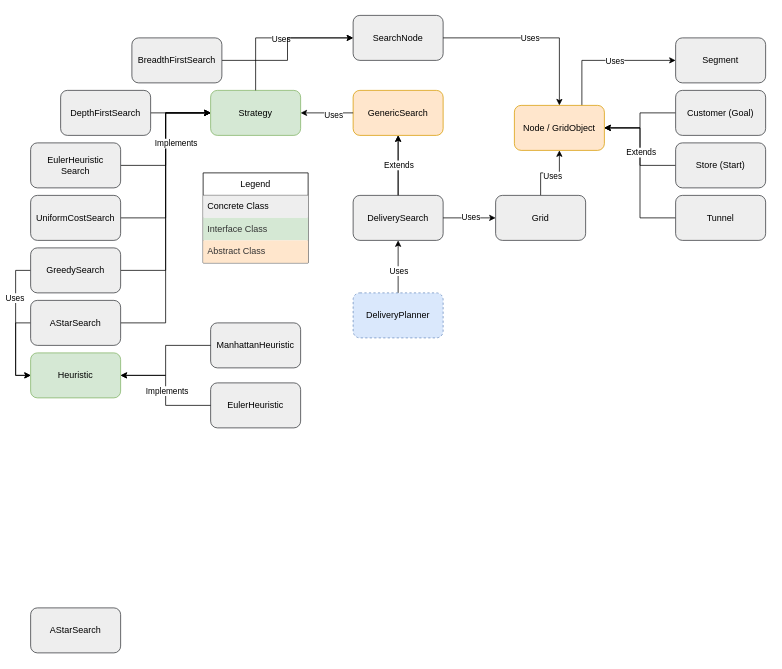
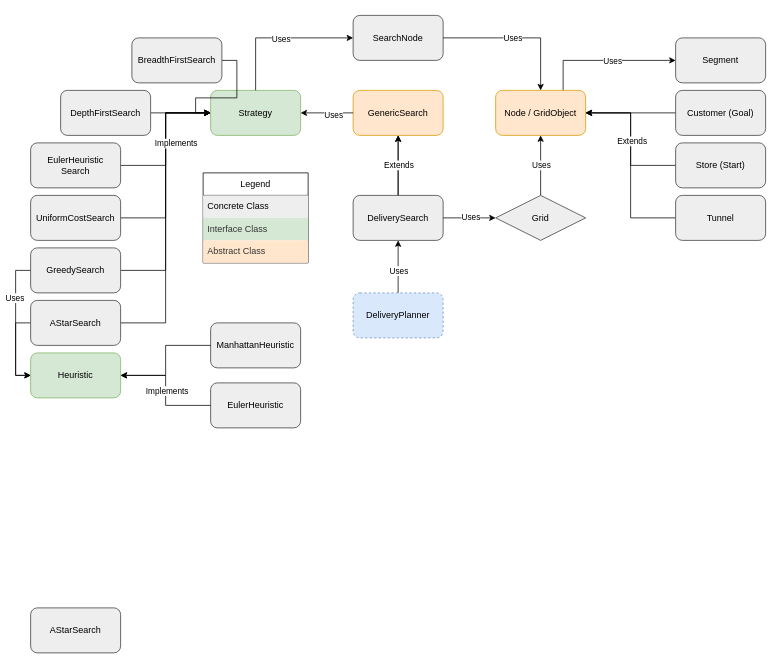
  <mxCell id="0" />
  <mxCell id="1" parent="0" />
  <mxCell id="2" value="" style="edgeStyle=orthogonalEdgeStyle;rounded=0;orthogonalLoop=1;jettySize=auto;html=1;" parent="1" source="3" target="6" edge="1"><mxGeometry relative="1" as="geometry" /></mxCell>
  <mxCell id="3" value="DeliverySearch" style="rounded=1;whiteSpace=wrap;html=1;fillColor=#eeeeee;strokeColor=#36393d;" parent="1" vertex="1"><mxGeometry x="470" y="260" width="120" height="60" as="geometry" /></mxCell>
  <mxCell id="4" style="edgeStyle=orthogonalEdgeStyle;rounded=0;orthogonalLoop=1;jettySize=auto;html=1;exitX=0.5;exitY=0;exitDx=0;exitDy=0;" parent="1" source="3" target="6" edge="1"><mxGeometry relative="1" as="geometry" /></mxCell>
  <mxCell id="5" value="Extends" style="edgeLabel;html=1;align=center;verticalAlign=middle;resizable=0;points=[];" parent="4" vertex="1" connectable="0"><mxGeometry x="-0.261" y="1" relative="1" as="geometry"><mxPoint x="1" y="-11" as="offset" /></mxGeometry></mxCell>
  <mxCell id="6" value="GenericSearch" style="rounded=1;whiteSpace=wrap;html=1;fillColor=#FFE6CC;strokeColor=#d79b00;" parent="1" vertex="1"><mxGeometry x="470" y="120" width="120" height="60" as="geometry" /></mxCell>
  <mxCell id="7" style="edgeStyle=orthogonalEdgeStyle;rounded=0;orthogonalLoop=1;jettySize=auto;html=1;exitX=0;exitY=0.5;exitDx=0;exitDy=0;" parent="1" source="6" target="9" edge="1"><mxGeometry relative="1" as="geometry" /></mxCell>
  <mxCell id="8" value="Uses" style="edgeLabel;html=1;align=center;verticalAlign=middle;resizable=0;points=[];" parent="7" vertex="1" connectable="0"><mxGeometry x="-0.141" y="1" relative="1" as="geometry"><mxPoint x="3" y="1" as="offset" /></mxGeometry></mxCell>
  <mxCell id="9" value="Strategy" style="rounded=1;whiteSpace=wrap;html=1;fillColor=#D5E8D4;strokeColor=#82B366;" parent="1" vertex="1"><mxGeometry x="280" y="120" width="120" height="60" as="geometry" /></mxCell>
  <mxCell id="10" style="edgeStyle=orthogonalEdgeStyle;rounded=0;orthogonalLoop=1;jettySize=auto;html=1;exitX=0.5;exitY=0;exitDx=0;exitDy=0;entryX=0;entryY=0.5;entryDx=0;entryDy=0;" parent="1" source="9" target="51" edge="1"><mxGeometry relative="1" as="geometry" /></mxCell>
  <mxCell id="11" value="Uses" style="edgeLabel;html=1;align=center;verticalAlign=middle;resizable=0;points=[];" parent="10" vertex="1" connectable="0"><mxGeometry x="0.012" y="-1" relative="1" as="geometry"><mxPoint x="2" as="offset" /></mxGeometry></mxCell>
  <mxCell id="12" style="edgeStyle=orthogonalEdgeStyle;rounded=0;orthogonalLoop=1;jettySize=auto;html=1;exitX=0;exitY=0.5;exitDx=0;exitDy=0;entryX=0.75;entryY=0;entryDx=0;entryDy=0;startArrow=classic;startFill=1;endArrow=none;endFill=0;" parent="1" source="36" target="14" edge="1"><mxGeometry relative="1" as="geometry" /></mxCell>
  <mxCell id="13" value="Uses" style="edgeLabel;html=1;align=center;verticalAlign=middle;resizable=0;points=[];" parent="12" vertex="1" connectable="0"><mxGeometry x="0.168" y="-1" relative="1" as="geometry"><mxPoint x="26" y="1" as="offset" /></mxGeometry></mxCell>
- <mxCell id="14" value="Node / GridObject" style="rounded=1;whiteSpace=wrap;html=1;fillColor=#ffe6cc;strokeColor=#d79b00;" parent="1" vertex="1"><mxGeometry x="685" y="140" width="120" height="60" as="geometry" /></mxCell>
+ <mxCell id="14" value="Node / GridObject" style="rounded=1;whiteSpace=wrap;html=1;fillColor=#ffe6cc;strokeColor=#d79b00;" parent="1" vertex="1"><mxGeometry x="660" y="120" width="120" height="60" as="geometry" /></mxCell>
  <mxCell id="15" style="edgeStyle=orthogonalEdgeStyle;rounded=0;orthogonalLoop=1;jettySize=auto;html=1;exitX=1;exitY=0.5;exitDx=0;exitDy=0;entryX=0;entryY=0.5;entryDx=0;entryDy=0;" parent="1" source="3" target="19" edge="1"><mxGeometry relative="1" as="geometry" /></mxCell>
  <mxCell id="16" value="Uses" style="edgeLabel;html=1;align=center;verticalAlign=middle;resizable=0;points=[];" parent="15" vertex="1" connectable="0"><mxGeometry x="0.038" y="1" relative="1" as="geometry"><mxPoint y="-1" as="offset" /></mxGeometry></mxCell>
  <mxCell id="17" style="edgeStyle=orthogonalEdgeStyle;rounded=0;orthogonalLoop=1;jettySize=auto;html=1;exitX=0.5;exitY=0;exitDx=0;exitDy=0;" parent="1" source="19" target="14" edge="1"><mxGeometry relative="1" as="geometry" /></mxCell>
  <mxCell id="18" value="Uses" style="edgeLabel;html=1;align=center;verticalAlign=middle;resizable=0;points=[];" parent="17" vertex="1" connectable="0"><mxGeometry x="0.094" y="-1" relative="1" as="geometry"><mxPoint x="-1" y="3" as="offset" /></mxGeometry></mxCell>
- <mxCell id="19" value="Grid" style="rounded=1;whiteSpace=wrap;html=1;fillColor=#eeeeee;strokeColor=#36393d;" parent="1" vertex="1"><mxGeometry x="660" y="260" width="120" height="60" as="geometry" /></mxCell>
- <mxCell id="20" style="edgeStyle=orthogonalEdgeStyle;rounded=0;orthogonalLoop=1;jettySize=auto;html=1;exitX=1;exitY=0.5;exitDx=0;exitDy=0;" parent="1" source="21" target="51" edge="1"><mxGeometry relative="1" as="geometry" /></mxCell>
+ <mxCell id="19" value="Grid" style="rhombus;whiteSpace=wrap;html=1;fillColor=#eeeeee;strokeColor=#36393d;" parent="1" vertex="1"><mxGeometry x="660" y="260" width="120" height="60" as="geometry" /></mxCell>
+ <mxCell id="20" style="edgeStyle=orthogonalEdgeStyle;rounded=0;orthogonalLoop=1;jettySize=auto;html=1;exitX=1;exitY=0.5;exitDx=0;exitDy=0;entryX=0;entryY=0.5;entryDx=0;entryDy=0;" parent="1" source="21" target="9" edge="1"><mxGeometry relative="1" as="geometry" /></mxCell>
  <mxCell id="21" value="BreadthFirstSearch" style="rounded=1;whiteSpace=wrap;html=1;fillColor=#eeeeee;strokeColor=#36393d;" parent="1" vertex="1"><mxGeometry x="175" y="50" width="120" height="60" as="geometry" /></mxCell>
  <mxCell id="22" style="edgeStyle=orthogonalEdgeStyle;rounded=0;orthogonalLoop=1;jettySize=auto;html=1;exitX=1;exitY=0.5;exitDx=0;exitDy=0;entryX=0;entryY=0.5;entryDx=0;entryDy=0;" parent="1" source="23" target="9" edge="1"><mxGeometry relative="1" as="geometry" /></mxCell>
  <mxCell id="23" value="DepthFirstSearch" style="rounded=1;whiteSpace=wrap;html=1;fillColor=#eeeeee;strokeColor=#36393d;" parent="1" vertex="1"><mxGeometry x="80" y="120" width="120" height="60" as="geometry" /></mxCell>
  <mxCell id="24" style="edgeStyle=orthogonalEdgeStyle;rounded=0;orthogonalLoop=1;jettySize=auto;html=1;exitX=1;exitY=0.5;exitDx=0;exitDy=0;entryX=0;entryY=0.5;entryDx=0;entryDy=0;" parent="1" source="25" target="9" edge="1"><mxGeometry relative="1" as="geometry" /></mxCell>
  <mxCell id="25" value="EulerHeuristic&lt;div&gt;Search&lt;/div&gt;" style="rounded=1;whiteSpace=wrap;html=1;fillColor=#eeeeee;strokeColor=#36393d;" parent="1" vertex="1"><mxGeometry x="40" y="190" width="120" height="60" as="geometry" /></mxCell>
  <mxCell id="26" style="edgeStyle=orthogonalEdgeStyle;rounded=0;orthogonalLoop=1;jettySize=auto;html=1;exitX=1;exitY=0.5;exitDx=0;exitDy=0;entryX=0;entryY=0.5;entryDx=0;entryDy=0;" parent="1" source="27" target="9" edge="1"><mxGeometry relative="1" as="geometry" /></mxCell>
  <mxCell id="27" value="UniformCostSearch" style="rounded=1;whiteSpace=wrap;html=1;fillColor=#eeeeee;strokeColor=#36393d;" parent="1" vertex="1"><mxGeometry x="40" y="260" width="120" height="60" as="geometry" /></mxCell>
  <mxCell id="28" style="edgeStyle=orthogonalEdgeStyle;rounded=0;orthogonalLoop=1;jettySize=auto;html=1;entryX=0;entryY=0.5;entryDx=0;entryDy=0;" parent="1" source="31" target="9" edge="1"><mxGeometry relative="1" as="geometry" /></mxCell>
  <mxCell id="29" style="edgeStyle=orthogonalEdgeStyle;rounded=0;orthogonalLoop=1;jettySize=auto;html=1;exitX=0;exitY=0.5;exitDx=0;exitDy=0;" edge="1" parent="1" source="31"><mxGeometry relative="1" as="geometry"><mxPoint x="40.333" y="500" as="targetPoint" /><Array as="points"><mxPoint x="20" y="360" /><mxPoint x="20" y="500" /></Array></mxGeometry></mxCell>
  <mxCell id="30" value="Uses" style="edgeLabel;html=1;align=center;verticalAlign=middle;resizable=0;points=[];" vertex="1" connectable="0" parent="29"><mxGeometry x="-0.375" y="-2" relative="1" as="geometry"><mxPoint as="offset" /></mxGeometry></mxCell>
  <mxCell id="31" value="GreedySearch" style="rounded=1;whiteSpace=wrap;html=1;fillColor=#eeeeee;strokeColor=#36393d;" parent="1" vertex="1"><mxGeometry x="40" y="330" width="120" height="60" as="geometry" /></mxCell>
  <mxCell id="32" style="edgeStyle=orthogonalEdgeStyle;rounded=0;orthogonalLoop=1;jettySize=auto;html=1;entryX=0;entryY=0.5;entryDx=0;entryDy=0;" parent="1" source="35" target="9" edge="1"><mxGeometry relative="1" as="geometry" /></mxCell>
  <mxCell id="33" value="Implements" style="edgeLabel;html=1;align=center;verticalAlign=middle;resizable=0;points=[];" parent="32" vertex="1" connectable="0"><mxGeometry x="0.886" y="-2" relative="1" as="geometry"><mxPoint x="-24" y="38" as="offset" /></mxGeometry></mxCell>
  <mxCell id="34" style="edgeStyle=orthogonalEdgeStyle;rounded=0;orthogonalLoop=1;jettySize=auto;html=1;exitX=0;exitY=0.5;exitDx=0;exitDy=0;entryX=0;entryY=0.5;entryDx=0;entryDy=0;" edge="1" parent="1" source="35" target="57"><mxGeometry relative="1" as="geometry" /></mxCell>
  <mxCell id="35" value="AStarSearch" style="rounded=1;whiteSpace=wrap;html=1;fillColor=#eeeeee;strokeColor=#36393d;" parent="1" vertex="1"><mxGeometry x="40" y="400" width="120" height="60" as="geometry" /></mxCell>
  <mxCell id="36" value="Segment" style="rounded=1;whiteSpace=wrap;html=1;fillColor=#eeeeee;strokeColor=#36393d;" parent="1" vertex="1"><mxGeometry x="900" y="50" width="120" height="60" as="geometry" /></mxCell>
  <mxCell id="37" style="edgeStyle=orthogonalEdgeStyle;rounded=0;orthogonalLoop=1;jettySize=auto;html=1;entryX=1;entryY=0.5;entryDx=0;entryDy=0;" parent="1" source="38" target="14" edge="1"><mxGeometry relative="1" as="geometry" /></mxCell>
  <mxCell id="38" value="Store (Start)" style="rounded=1;whiteSpace=wrap;html=1;fillColor=#eeeeee;strokeColor=#36393d;" parent="1" vertex="1"><mxGeometry x="900" y="190" width="120" height="60" as="geometry" /></mxCell>
  <mxCell id="39" style="edgeStyle=orthogonalEdgeStyle;rounded=0;orthogonalLoop=1;jettySize=auto;html=1;entryX=1;entryY=0.5;entryDx=0;entryDy=0;" parent="1" source="41" target="14" edge="1"><mxGeometry relative="1" as="geometry" /></mxCell>
  <mxCell id="40" value="Extends" style="edgeLabel;html=1;align=center;verticalAlign=middle;resizable=0;points=[];" parent="39" vertex="1" connectable="0"><mxGeometry x="0.254" y="-1" relative="1" as="geometry"><mxPoint as="offset" /></mxGeometry></mxCell>
  <mxCell id="41" value="Tunnel" style="rounded=1;whiteSpace=wrap;html=1;fillColor=#eeeeee;strokeColor=#36393d;" parent="1" vertex="1"><mxGeometry x="900" y="260" width="120" height="60" as="geometry" /></mxCell>
  <mxCell id="42" style="edgeStyle=orthogonalEdgeStyle;rounded=0;orthogonalLoop=1;jettySize=auto;html=1;exitX=0;exitY=0.5;exitDx=0;exitDy=0;entryX=1;entryY=0.5;entryDx=0;entryDy=0;" parent="1" source="43" target="14" edge="1"><mxGeometry relative="1" as="geometry" /></mxCell>
  <mxCell id="43" value="Customer (Goal)" style="rounded=1;whiteSpace=wrap;html=1;fillColor=#eeeeee;strokeColor=#36393d;" parent="1" vertex="1"><mxGeometry x="900" y="120" width="120" height="60" as="geometry" /></mxCell>
  <mxCell id="44" style="edgeStyle=orthogonalEdgeStyle;rounded=0;orthogonalLoop=1;jettySize=auto;html=1;entryX=0.5;entryY=1;entryDx=0;entryDy=0;" parent="1" source="46" target="3" edge="1"><mxGeometry relative="1" as="geometry" /></mxCell>
  <mxCell id="45" value="Uses" style="edgeLabel;html=1;align=center;verticalAlign=middle;resizable=0;points=[];" parent="44" vertex="1" connectable="0"><mxGeometry x="0.106" y="3" relative="1" as="geometry"><mxPoint x="3" y="9" as="offset" /></mxGeometry></mxCell>
  <mxCell id="46" value="DeliveryPlanner" style="rounded=1;whiteSpace=wrap;html=1;fillColor=#dae8fc;strokeColor=#6c8ebf;dashed=1;" parent="1" vertex="1"><mxGeometry x="470" y="390" width="120" height="60" as="geometry" /></mxCell>
  <mxCell id="47" value="Legend" style="swimlane;fontStyle=0;childLayout=stackLayout;horizontal=1;startSize=30;horizontalStack=0;resizeParent=1;resizeParentMax=0;resizeLast=0;collapsible=1;marginBottom=0;whiteSpace=wrap;html=1;" parent="1" vertex="1"><mxGeometry x="270" y="230" width="140" height="120" as="geometry" /></mxCell>
  <mxCell id="48" value="Concrete Class" style="text;strokeColor=none;fillColor=#eeeeee;align=left;verticalAlign=middle;spacingLeft=4;spacingRight=4;overflow=hidden;points=[[0,0.5],[1,0.5]];portConstraint=eastwest;rotatable=0;whiteSpace=wrap;html=1;" parent="47" vertex="1"><mxGeometry y="30" width="140" height="30" as="geometry" /></mxCell>
  <mxCell id="49" value="Interface Class" style="text;strokeColor=none;fillColor=#D5E8D4;align=left;verticalAlign=middle;spacingLeft=4;spacingRight=4;overflow=hidden;points=[[0,0.5],[1,0.5]];portConstraint=eastwest;rotatable=0;whiteSpace=wrap;html=1;fontColor=#333333;" parent="47" vertex="1"><mxGeometry y="60" width="140" height="30" as="geometry" /></mxCell>
  <mxCell id="50" value="Abstract Class" style="text;strokeColor=none;fillColor=#FFE6CC;align=left;verticalAlign=middle;spacingLeft=4;spacingRight=4;overflow=hidden;points=[[0,0.5],[1,0.5]];portConstraint=eastwest;rotatable=0;whiteSpace=wrap;html=1;fontColor=#333333;" parent="47" vertex="1"><mxGeometry y="90" width="140" height="30" as="geometry" /></mxCell>
  <mxCell id="51" value="SearchNode" style="rounded=1;whiteSpace=wrap;html=1;fillColor=#eeeeee;strokeColor=#36393d;" vertex="1" parent="1"><mxGeometry x="470" y="20" width="120" height="60" as="geometry" /></mxCell>
  <mxCell id="52" style="edgeStyle=orthogonalEdgeStyle;rounded=0;orthogonalLoop=1;jettySize=auto;html=1;exitX=1;exitY=0.5;exitDx=0;exitDy=0;entryX=0.5;entryY=0;entryDx=0;entryDy=0;" edge="1" parent="1" source="51" target="14"><mxGeometry relative="1" as="geometry"><mxPoint x="325" y="130" as="sourcePoint" /><mxPoint x="480" y="60" as="targetPoint" /></mxGeometry></mxCell>
  <mxCell id="53" value="Uses" style="edgeLabel;html=1;align=center;verticalAlign=middle;resizable=0;points=[];" vertex="1" connectable="0" parent="52"><mxGeometry x="0.012" y="-1" relative="1" as="geometry"><mxPoint x="-9" y="-1" as="offset" /></mxGeometry></mxCell>
  <mxCell id="54" value="ManhattanHeuristic" style="rounded=1;whiteSpace=wrap;html=1;fillColor=#eeeeee;strokeColor=#36393d;" vertex="1" parent="1"><mxGeometry x="280" y="430" width="120" height="60" as="geometry" /></mxCell>
  <mxCell id="55" value="AStarSearch" style="rounded=1;whiteSpace=wrap;html=1;fillColor=#eeeeee;strokeColor=#36393d;" vertex="1" parent="1"><mxGeometry x="40" y="810" width="120" height="60" as="geometry" /></mxCell>
  <mxCell id="56" style="edgeStyle=orthogonalEdgeStyle;rounded=0;orthogonalLoop=1;jettySize=auto;html=1;exitX=0;exitY=0.5;exitDx=0;exitDy=0;entryX=1;entryY=0.5;entryDx=0;entryDy=0;" edge="1" parent="1" source="54" target="57"><mxGeometry relative="1" as="geometry" /></mxCell>
  <mxCell id="57" value="Heuristic" style="rounded=1;whiteSpace=wrap;html=1;fillColor=#D5E8D4;strokeColor=#82B366;" vertex="1" parent="1"><mxGeometry x="40" y="470" width="120" height="60" as="geometry" /></mxCell>
  <mxCell id="58" value="EulerHeuristic" style="rounded=1;whiteSpace=wrap;html=1;fillColor=#eeeeee;strokeColor=#36393d;" vertex="1" parent="1"><mxGeometry x="280" y="510" width="120" height="60" as="geometry" /></mxCell>
  <mxCell id="59" style="edgeStyle=orthogonalEdgeStyle;rounded=0;orthogonalLoop=1;jettySize=auto;html=1;exitX=0;exitY=0.5;exitDx=0;exitDy=0;entryX=1;entryY=0.5;entryDx=0;entryDy=0;" edge="1" parent="1" source="58" target="57"><mxGeometry relative="1" as="geometry"><mxPoint x="265" y="470" as="sourcePoint" /><mxPoint x="170" y="510" as="targetPoint" /></mxGeometry></mxCell>
  <mxCell id="60" value="Implements" style="edgeLabel;html=1;align=center;verticalAlign=middle;resizable=0;points=[];" vertex="1" connectable="0" parent="59"><mxGeometry x="-0.675" y="-2" relative="1" as="geometry"><mxPoint x="-33" y="-18" as="offset" /></mxGeometry></mxCell>
